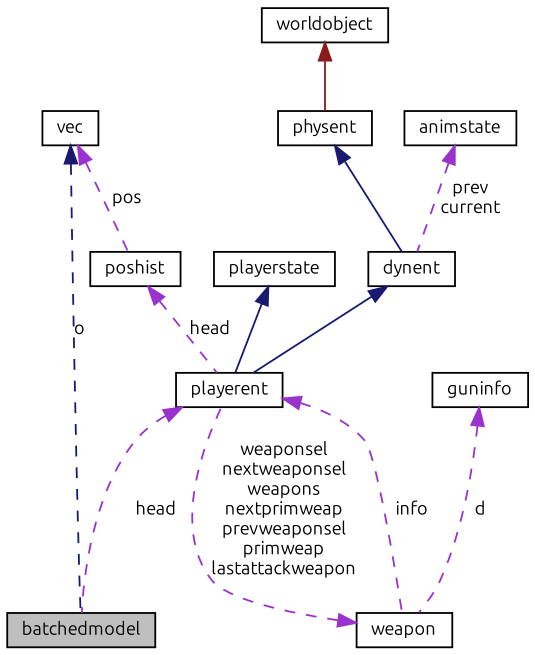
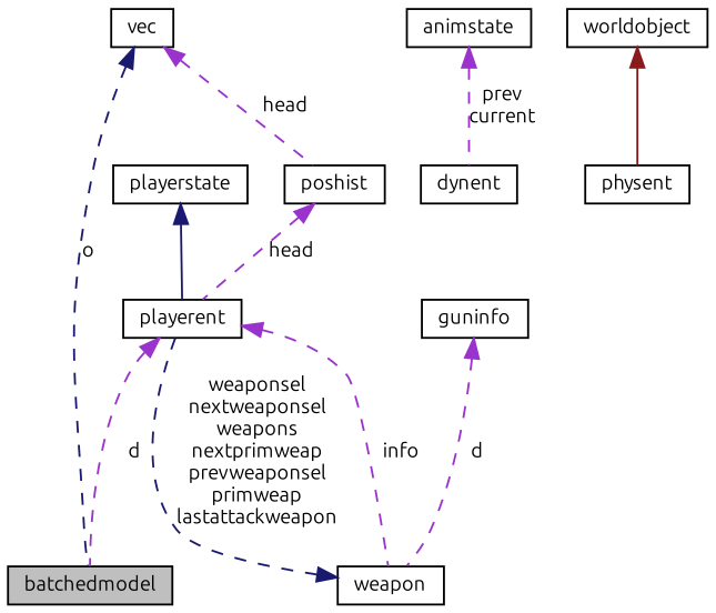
  digraph {
    fontname=Ubuntu
    node [color=black fillcolor=white fontname=Ubuntu fontsize=10 shape=record style=filled]
    edge [color=darkorchid3 dir=back fontname=Ubuntu fontsize=10 labelfontname=FreeSans labelfontsize=10 style=dashed]
    n1 [fillcolor=grey75 fontcolor=black height=0.2 label=batchedmodel width=0.4]
    n2 [height=0.2 label=playerent width=0.4]
    n3 [height=0.2 label=weapon width=0.4]
    n4 [height=0.2 label=dynent width=0.4]
    n5 [height=0.2 label=physent width=0.4]
    n6 [height=0.2 label=worldobject width=0.4]
    n7 [height=0.2 label=vec width=0.4]
    n8 [height=0.2 label=poshist width=0.4]
    n9 [height=0.2 label=animstate width=0.4]
    n10 [height=0.2 label=playerstate width=0.4]
    n11 [height=0.2 label=guninfo width=0.4]
-   n2 -> n1 [label=head]
+   n2 -> n1 [label=d]
    n2 -> n3 [label=info]
-   n3 -> n2 [label="weaponsel\nnextweaponsel\nweapons\nnextprimweap\nprevweaponsel\nprimweap\nlastattackweapon"]
-   n4 -> n2 [color=midnightblue style=solid]
-   n5 -> n4 [color=midnightblue style=solid]
+   n3 -> n2 [color=midnightblue label="weaponsel\nnextweaponsel\nweapons\nnextprimweap\nprevweaponsel\nprimweap\nlastattackweapon"]
    n6 -> n5 [color=firebrick4 style=solid]
    n7 -> n1 [color=midnightblue label=o]
-   n7 -> n8 [label=pos]
+   n7 -> n8 [label=head]
    n8 -> n2 [label=head]
    n9 -> n4 [label="prev\ncurrent"]
    n10 -> n2 [color=midnightblue style=solid]
    n11 -> n3 [label=d]
  }
